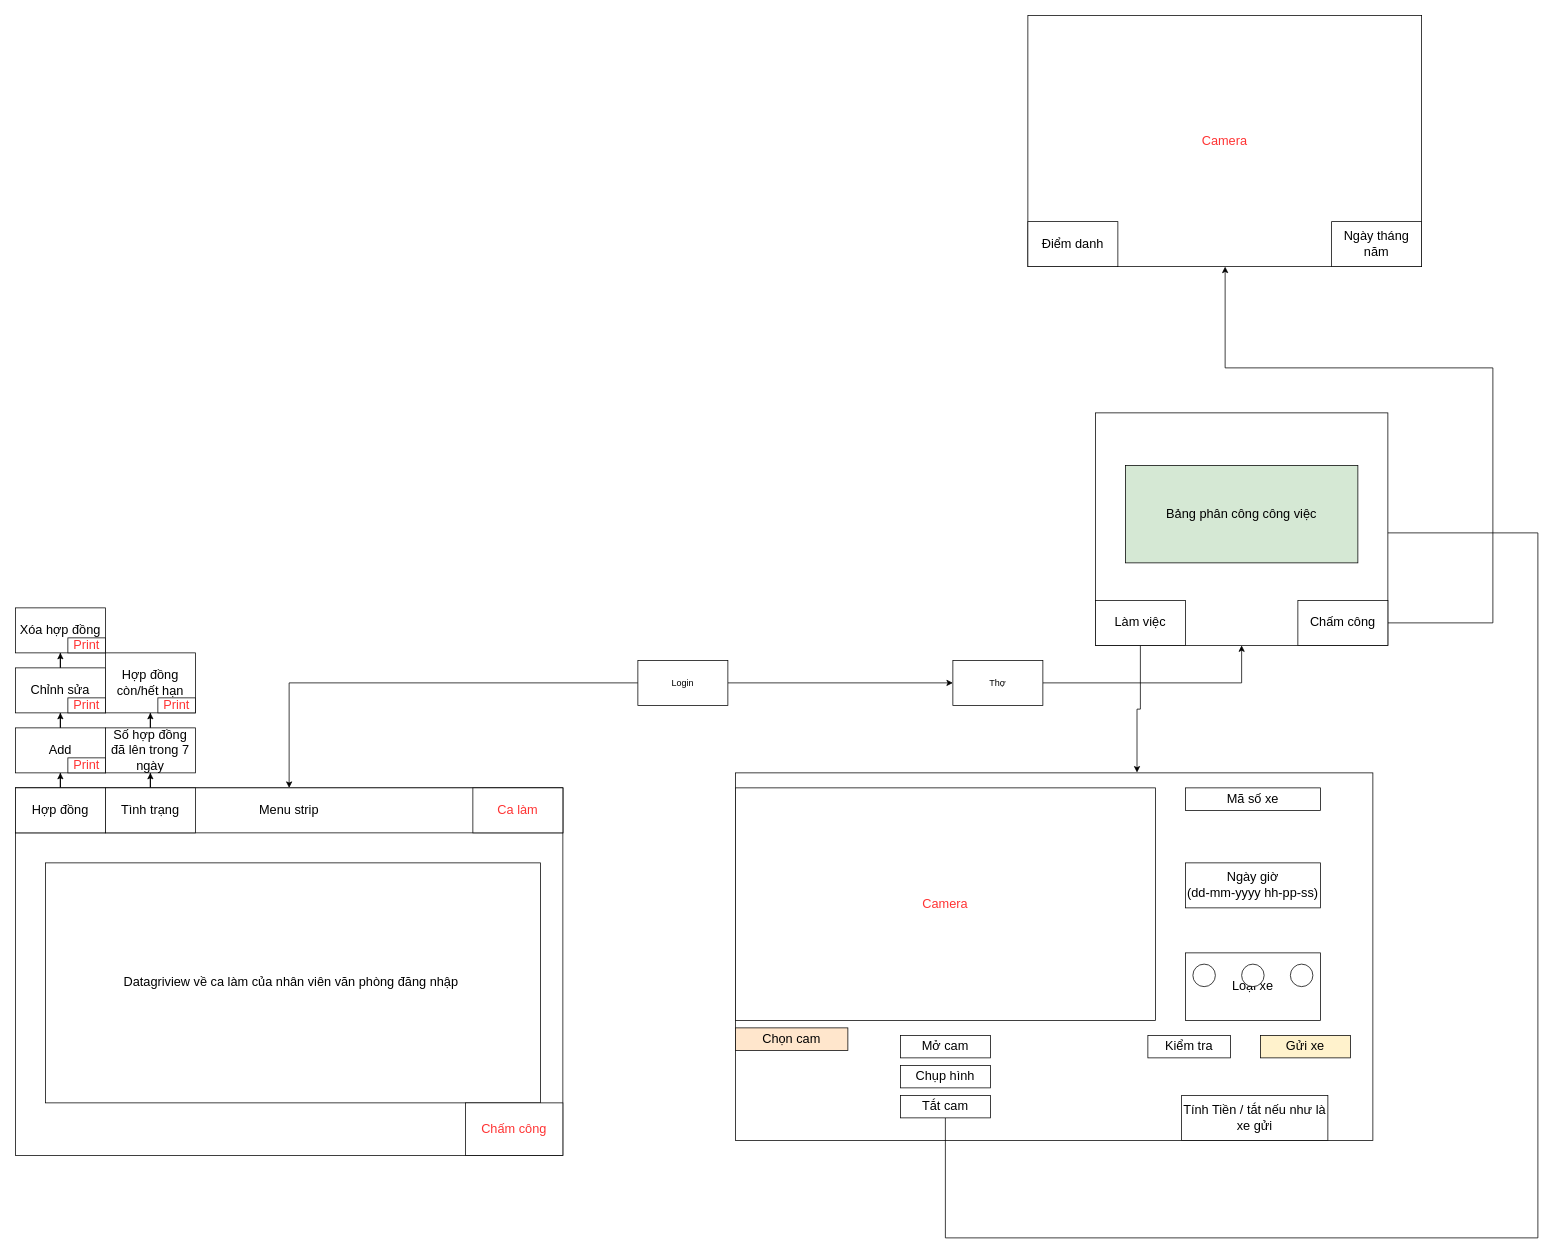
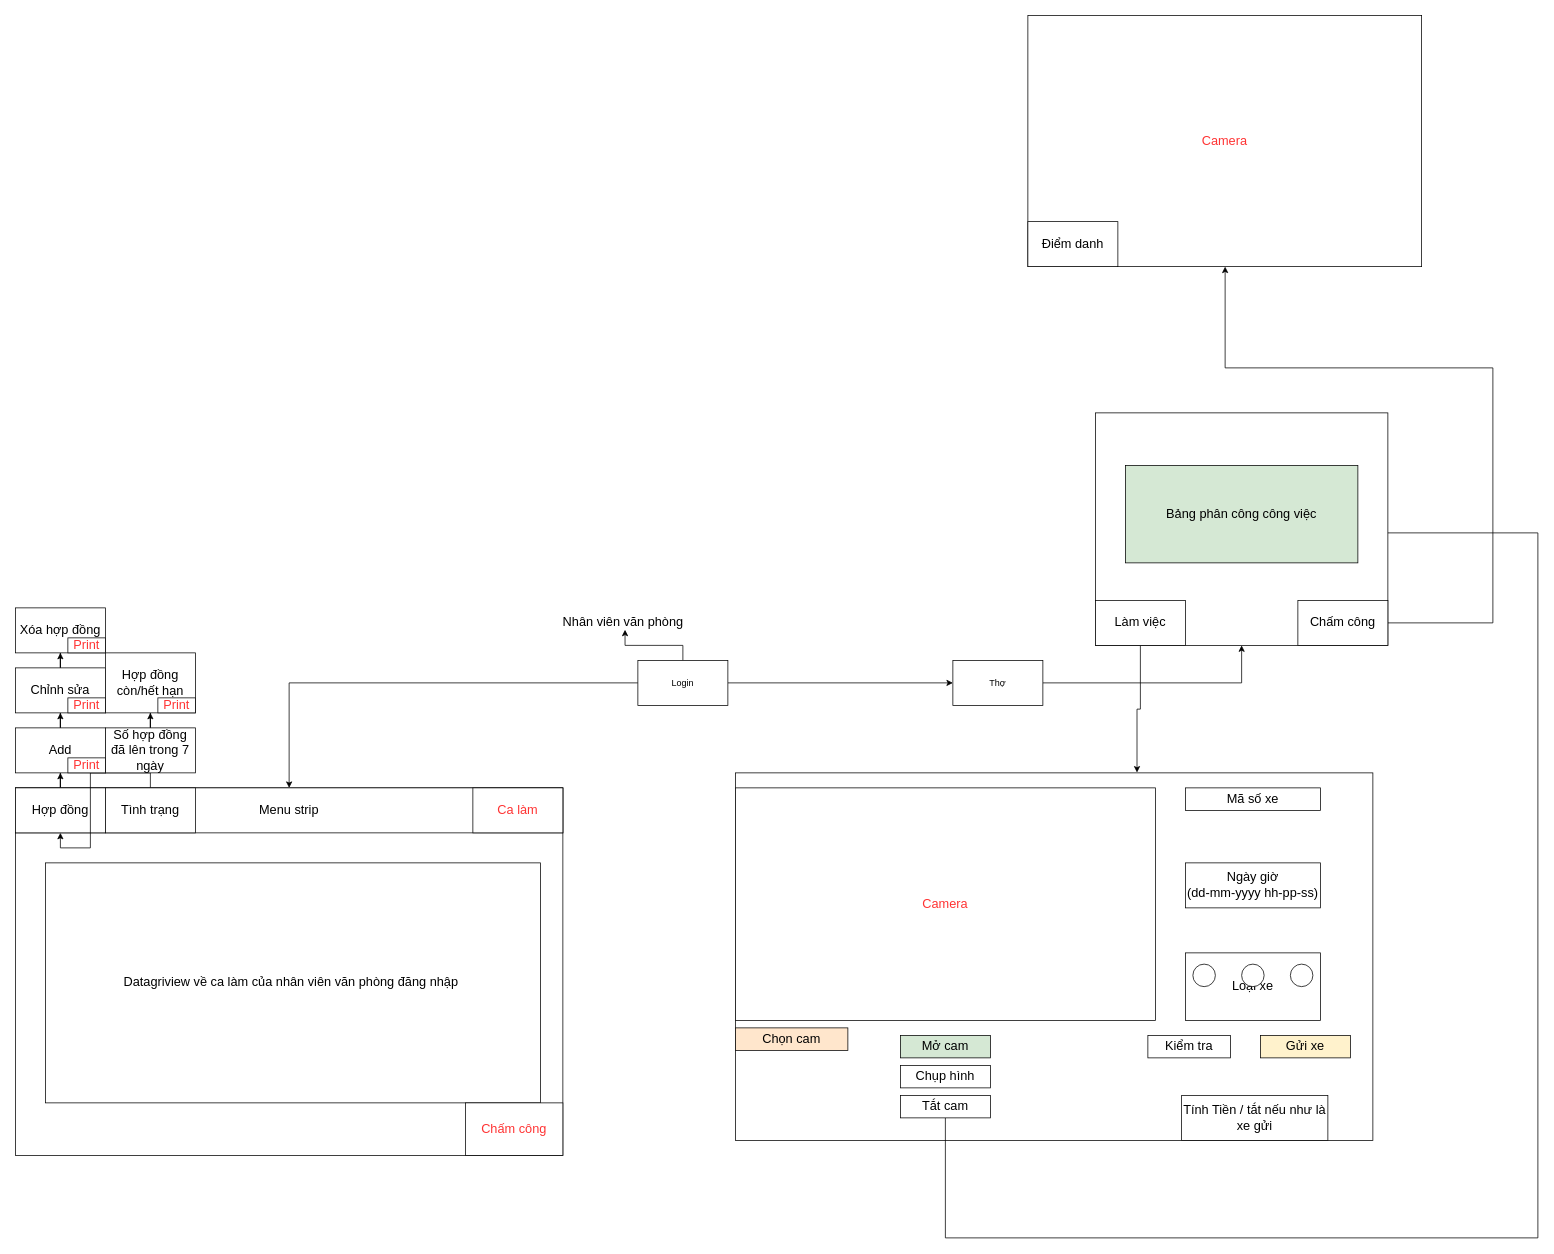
  <mxCell id="0" />
  <mxCell id="1" parent="0" />
  <mxCell id="2" value="" style="rounded=0;whiteSpace=wrap;html=1;" vertex="1" parent="1"><mxGeometry x="980" y="1030" width="850" height="490" as="geometry" /></mxCell>
  <mxCell id="3" value="Loại xe" style="rounded=0;whiteSpace=wrap;html=1;fontSize=17;fontColor=#000000;" vertex="1" parent="1"><mxGeometry x="1580" y="1270" width="180" height="90" as="geometry" /></mxCell>
+ <mxCell id="4" value="" style="edgeStyle=orthogonalEdgeStyle;rounded=0;orthogonalLoop=1;jettySize=auto;html=1;fontSize=17;entryX=0.516;entryY=0.96;entryDx=0;entryDy=0;entryPerimeter=0;" edge="1" parent="1" source="7" target="8"><mxGeometry relative="1" as="geometry"><mxPoint x="610" y="900" as="targetPoint" /></mxGeometry></mxCell>
  <mxCell id="5" value="" style="edgeStyle=orthogonalEdgeStyle;rounded=0;orthogonalLoop=1;jettySize=auto;html=1;fontSize=17;" edge="1" parent="1" source="7" target="10"><mxGeometry relative="1" as="geometry" /></mxCell>
  <mxCell id="6" value="" style="edgeStyle=orthogonalEdgeStyle;rounded=0;orthogonalLoop=1;jettySize=auto;html=1;fontSize=17;fontColor=#FF3333;" edge="1" parent="1" source="7" target="31"><mxGeometry relative="1" as="geometry" /></mxCell>
  <mxCell id="7" value="Login&lt;br&gt;" style="rounded=0;whiteSpace=wrap;html=1;" vertex="1" parent="1"><mxGeometry x="850" y="880" width="120" height="60" as="geometry" /></mxCell>
+ <mxCell id="8" value="&lt;font style=&quot;font-size: 17px&quot;&gt;Nhân viên văn phòng&lt;/font&gt;" style="text;html=1;align=center;verticalAlign=middle;resizable=0;points=[];autosize=1;strokeColor=none;fillColor=none;" vertex="1" parent="1"><mxGeometry x="740" y="820" width="180" height="20" as="geometry" /></mxCell>
  <mxCell id="9" value="" style="rounded=0;whiteSpace=wrap;html=1;fontSize=17;" vertex="1" parent="1"><mxGeometry x="20" y="1050" width="730" height="490" as="geometry" /></mxCell>
  <mxCell id="10" value="Menu strip" style="rounded=0;whiteSpace=wrap;html=1;fontSize=17;" vertex="1" parent="1"><mxGeometry x="20" y="1050" width="730" height="60" as="geometry" /></mxCell>
  <mxCell id="11" value="Datagriview về ca làm của nhân viên văn phòng đăng nhập&amp;nbsp;" style="rounded=0;whiteSpace=wrap;html=1;fontSize=17;" vertex="1" parent="1"><mxGeometry x="60" y="1150" width="660" height="320" as="geometry" /></mxCell>
  <mxCell id="12" value="" style="edgeStyle=orthogonalEdgeStyle;rounded=0;orthogonalLoop=1;jettySize=auto;html=1;fontSize=17;" edge="1" parent="1" source="13" target="15"><mxGeometry relative="1" as="geometry" /></mxCell>
  <mxCell id="13" value="Hợp đồng" style="rounded=0;whiteSpace=wrap;html=1;fontSize=17;" vertex="1" parent="1"><mxGeometry x="20" y="1050" width="120" height="60" as="geometry" /></mxCell>
  <mxCell id="14" value="" style="edgeStyle=orthogonalEdgeStyle;rounded=0;orthogonalLoop=1;jettySize=auto;html=1;fontSize=17;" edge="1" parent="1" source="15" target="17"><mxGeometry relative="1" as="geometry" /></mxCell>
  <mxCell id="15" value="Add" style="rounded=0;whiteSpace=wrap;html=1;fontSize=17;" vertex="1" parent="1"><mxGeometry x="20" y="970" width="120" height="60" as="geometry" /></mxCell>
  <mxCell id="16" value="" style="edgeStyle=orthogonalEdgeStyle;rounded=0;orthogonalLoop=1;jettySize=auto;html=1;fontSize=17;" edge="1" parent="1" source="17" target="18"><mxGeometry relative="1" as="geometry" /></mxCell>
  <mxCell id="17" value="Chỉnh sửa" style="rounded=0;whiteSpace=wrap;html=1;fontSize=17;" vertex="1" parent="1"><mxGeometry x="20" y="890" width="120" height="60" as="geometry" /></mxCell>
  <mxCell id="18" value="Xóa hợp đồng" style="rounded=0;whiteSpace=wrap;html=1;fontSize=17;" vertex="1" parent="1"><mxGeometry x="20" y="810" width="120" height="60" as="geometry" /></mxCell>
- <mxCell id="19" value="" style="edgeStyle=orthogonalEdgeStyle;rounded=0;orthogonalLoop=1;jettySize=auto;html=1;fontSize=17;fontColor=#FF3333;" edge="1" parent="1" source="20" target="23"><mxGeometry relative="1" as="geometry" /></mxCell>
+ <mxCell id="19" value="" style="edgeStyle=orthogonalEdgeStyle;rounded=0;orthogonalLoop=1;jettySize=auto;html=1;fontSize=17;fontColor=#FF3333;" edge="1" parent="1" source="20" target="13"><mxGeometry relative="1" as="geometry" /></mxCell>
  <mxCell id="20" value="Tình trạng" style="rounded=0;whiteSpace=wrap;html=1;fontSize=17;" vertex="1" parent="1"><mxGeometry x="140" y="1050" width="120" height="60" as="geometry" /></mxCell>
  <mxCell id="21" value="&lt;font color=&quot;#ff3333&quot;&gt;Ca làm&lt;/font&gt;" style="rounded=0;whiteSpace=wrap;html=1;fontSize=17;" vertex="1" parent="1"><mxGeometry x="630" y="1050" width="120" height="60" as="geometry" /></mxCell>
  <mxCell id="22" value="" style="edgeStyle=orthogonalEdgeStyle;rounded=0;orthogonalLoop=1;jettySize=auto;html=1;fontSize=17;fontColor=#FF3333;" edge="1" parent="1" source="23" target="24"><mxGeometry relative="1" as="geometry" /></mxCell>
  <mxCell id="23" value="Số hợp đồng đã lên trong 7 ngày" style="whiteSpace=wrap;html=1;fontSize=17;rounded=0;" vertex="1" parent="1"><mxGeometry x="140" y="970" width="120" height="60" as="geometry" /></mxCell>
  <mxCell id="24" value="Hợp đồng còn/hết hạn" style="whiteSpace=wrap;html=1;fontSize=17;rounded=0;" vertex="1" parent="1"><mxGeometry x="140" y="870" width="120" height="80" as="geometry" /></mxCell>
  <mxCell id="25" value="Chấm công" style="rounded=0;whiteSpace=wrap;html=1;fontSize=17;fontColor=#FF3333;" vertex="1" parent="1"><mxGeometry x="620" y="1470" width="130" height="70" as="geometry" /></mxCell>
  <mxCell id="26" value="Print" style="rounded=0;whiteSpace=wrap;html=1;fontSize=17;fontColor=#FF3333;" vertex="1" parent="1"><mxGeometry x="90" y="1010" width="50" height="20" as="geometry" /></mxCell>
  <mxCell id="27" value="Print" style="rounded=0;whiteSpace=wrap;html=1;fontSize=17;fontColor=#FF3333;" vertex="1" parent="1"><mxGeometry x="90" y="930" width="50" height="20" as="geometry" /></mxCell>
  <mxCell id="28" value="Print" style="rounded=0;whiteSpace=wrap;html=1;fontSize=17;fontColor=#FF3333;" vertex="1" parent="1"><mxGeometry x="90" y="850" width="50" height="20" as="geometry" /></mxCell>
  <mxCell id="29" value="Print" style="rounded=0;whiteSpace=wrap;html=1;fontSize=17;fontColor=#FF3333;" vertex="1" parent="1"><mxGeometry x="210" y="930" width="50" height="20" as="geometry" /></mxCell>
  <mxCell id="30" value="" style="edgeStyle=orthogonalEdgeStyle;rounded=0;orthogonalLoop=1;jettySize=auto;html=1;fontSize=17;fontColor=#000000;" edge="1" parent="1" source="31" target="49"><mxGeometry relative="1" as="geometry" /></mxCell>
  <mxCell id="31" value="Thợ&lt;br&gt;" style="rounded=0;whiteSpace=wrap;html=1;" vertex="1" parent="1"><mxGeometry x="1270" y="880" width="120" height="60" as="geometry" /></mxCell>
  <mxCell id="32" value="Camera" style="rounded=0;whiteSpace=wrap;html=1;fontSize=17;fontColor=#FF3333;" vertex="1" parent="1"><mxGeometry x="980" y="1050" width="560" height="310" as="geometry" /></mxCell>
  <mxCell id="33" value="&lt;font color=&quot;#000000&quot;&gt;Chọn cam&lt;/font&gt;" style="rounded=0;whiteSpace=wrap;html=1;fontSize=17;fontColor=#FF3333;fillColor=#ffe6cc;" vertex="1" parent="1"><mxGeometry x="980" y="1370" width="150" height="30" as="geometry" /></mxCell>
- <mxCell id="34" value="Mở cam" style="rounded=0;whiteSpace=wrap;html=1;fontSize=17;fontColor=#000000;" vertex="1" parent="1"><mxGeometry x="1200" y="1380" width="120" height="30" as="geometry" /></mxCell>
+ <mxCell id="34" value="Mở cam" style="rounded=0;whiteSpace=wrap;html=1;fontSize=17;fontColor=#000000;fillColor=#d5e8d4;" vertex="1" parent="1"><mxGeometry x="1200" y="1380" width="120" height="30" as="geometry" /></mxCell>
  <mxCell id="35" style="edgeStyle=orthogonalEdgeStyle;rounded=0;orthogonalLoop=1;jettySize=auto;html=1;entryX=0.604;entryY=0.993;entryDx=0;entryDy=0;entryPerimeter=0;fontSize=17;fontColor=#000000;" edge="1" parent="1" source="36" target="49"><mxGeometry relative="1" as="geometry"><Array as="points"><mxPoint x="1260" y="1650" /><mxPoint x="2050" y="1650" /><mxPoint x="2050" y="710" /><mxPoint x="1696" y="710" /></Array></mxGeometry></mxCell>
  <mxCell id="36" value="Tắt cam" style="rounded=0;whiteSpace=wrap;html=1;fontSize=17;fontColor=#000000;" vertex="1" parent="1"><mxGeometry x="1200" y="1460" width="120" height="30" as="geometry" /></mxCell>
  <mxCell id="37" value="Chụp hình" style="rounded=0;whiteSpace=wrap;html=1;fontSize=17;fontColor=#000000;" vertex="1" parent="1"><mxGeometry x="1200" y="1420" width="120" height="30" as="geometry" /></mxCell>
  <mxCell id="38" value="Mã số xe" style="rounded=0;whiteSpace=wrap;html=1;fontSize=17;fontColor=#000000;" vertex="1" parent="1"><mxGeometry x="1580" y="1050" width="180" height="30" as="geometry" /></mxCell>
  <mxCell id="39" value="" style="ellipse;whiteSpace=wrap;html=1;aspect=fixed;fontSize=17;fontColor=#000000;" vertex="1" parent="1"><mxGeometry x="1590" y="1285" width="30" height="30" as="geometry" /></mxCell>
  <mxCell id="40" value="" style="ellipse;whiteSpace=wrap;html=1;aspect=fixed;fontSize=17;fontColor=#000000;" vertex="1" parent="1"><mxGeometry x="1655" y="1285" width="30" height="30" as="geometry" /></mxCell>
  <mxCell id="41" value="" style="ellipse;whiteSpace=wrap;html=1;aspect=fixed;fontSize=17;fontColor=#000000;" vertex="1" parent="1"><mxGeometry x="1720" y="1285" width="30" height="30" as="geometry" /></mxCell>
  <mxCell id="42" value="Ngày giờ &lt;br&gt;(dd-mm-yyyy hh-pp-ss)" style="rounded=0;whiteSpace=wrap;html=1;fontSize=17;fontColor=#000000;" vertex="1" parent="1"><mxGeometry x="1580" y="1150" width="180" height="60" as="geometry" /></mxCell>
  <mxCell id="43" value="Kiểm tra" style="rounded=0;whiteSpace=wrap;html=1;fontSize=17;fontColor=#000000;" vertex="1" parent="1"><mxGeometry x="1530" y="1380" width="110" height="30" as="geometry" /></mxCell>
  <mxCell id="44" value="Tính Tiền / tắt nếu như là xe gửi" style="rounded=0;whiteSpace=wrap;html=1;fontSize=17;fontColor=#000000;" vertex="1" parent="1"><mxGeometry x="1575" y="1460" width="195" height="60" as="geometry" /></mxCell>
  <mxCell id="45" value="Gửi xe" style="rounded=0;whiteSpace=wrap;html=1;fontSize=17;fontColor=#000000;fillColor=#fff2cc;" vertex="1" parent="1"><mxGeometry x="1680" y="1380" width="120" height="30" as="geometry" /></mxCell>
  <mxCell id="46" value="Camera" style="whiteSpace=wrap;html=1;fontSize=17;fontColor=#FF3333;rounded=0;" vertex="1" parent="1"><mxGeometry x="1370" y="20" width="525" height="335" as="geometry" /></mxCell>
  <mxCell id="47" value="Điểm danh" style="rounded=0;whiteSpace=wrap;html=1;fontSize=17;fontColor=#000000;" vertex="1" parent="1"><mxGeometry x="1370" y="295" width="120" height="60" as="geometry" /></mxCell>
- <mxCell id="48" value="Ngày tháng năm" style="rounded=0;whiteSpace=wrap;html=1;fontSize=17;fontColor=#000000;" vertex="1" parent="1"><mxGeometry x="1775" y="295" width="120" height="60" as="geometry" /></mxCell>
  <mxCell id="49" value="" style="rounded=0;whiteSpace=wrap;html=1;" vertex="1" parent="1"><mxGeometry x="1460" y="550" width="390" height="310" as="geometry" /></mxCell>
  <mxCell id="50" value="Bảng phân công công việc" style="rounded=0;whiteSpace=wrap;html=1;fontSize=17;fontColor=#000000;fillColor=#d5e8d4;" vertex="1" parent="1"><mxGeometry x="1500" y="620" width="310" height="130" as="geometry" /></mxCell>
  <mxCell id="51" style="edgeStyle=orthogonalEdgeStyle;rounded=0;orthogonalLoop=1;jettySize=auto;html=1;fontSize=17;fontColor=#000000;" edge="1" parent="1" source="52" target="46"><mxGeometry relative="1" as="geometry"><Array as="points"><mxPoint x="1990" y="830" /><mxPoint x="1990" y="490" /><mxPoint x="1633" y="490" /></Array></mxGeometry></mxCell>
  <mxCell id="52" value="Chấm công" style="rounded=0;whiteSpace=wrap;html=1;fontSize=17;fontColor=#000000;" vertex="1" parent="1"><mxGeometry x="1730" width="120" height="60" as="geometry" y="800" /></mxCell>
  <mxCell id="53" style="edgeStyle=orthogonalEdgeStyle;rounded=0;orthogonalLoop=1;jettySize=auto;html=1;entryX=0.63;entryY=-0.001;entryDx=0;entryDy=0;entryPerimeter=0;fontSize=17;fontColor=#000000;" edge="1" parent="1" source="54" target="2"><mxGeometry relative="1" as="geometry" /></mxCell>
  <mxCell id="54" value="Làm việc" style="rounded=0;whiteSpace=wrap;html=1;fontSize=17;fontColor=#000000;" vertex="1" parent="1"><mxGeometry x="1460" width="120" height="60" as="geometry" y="800" /></mxCell>
